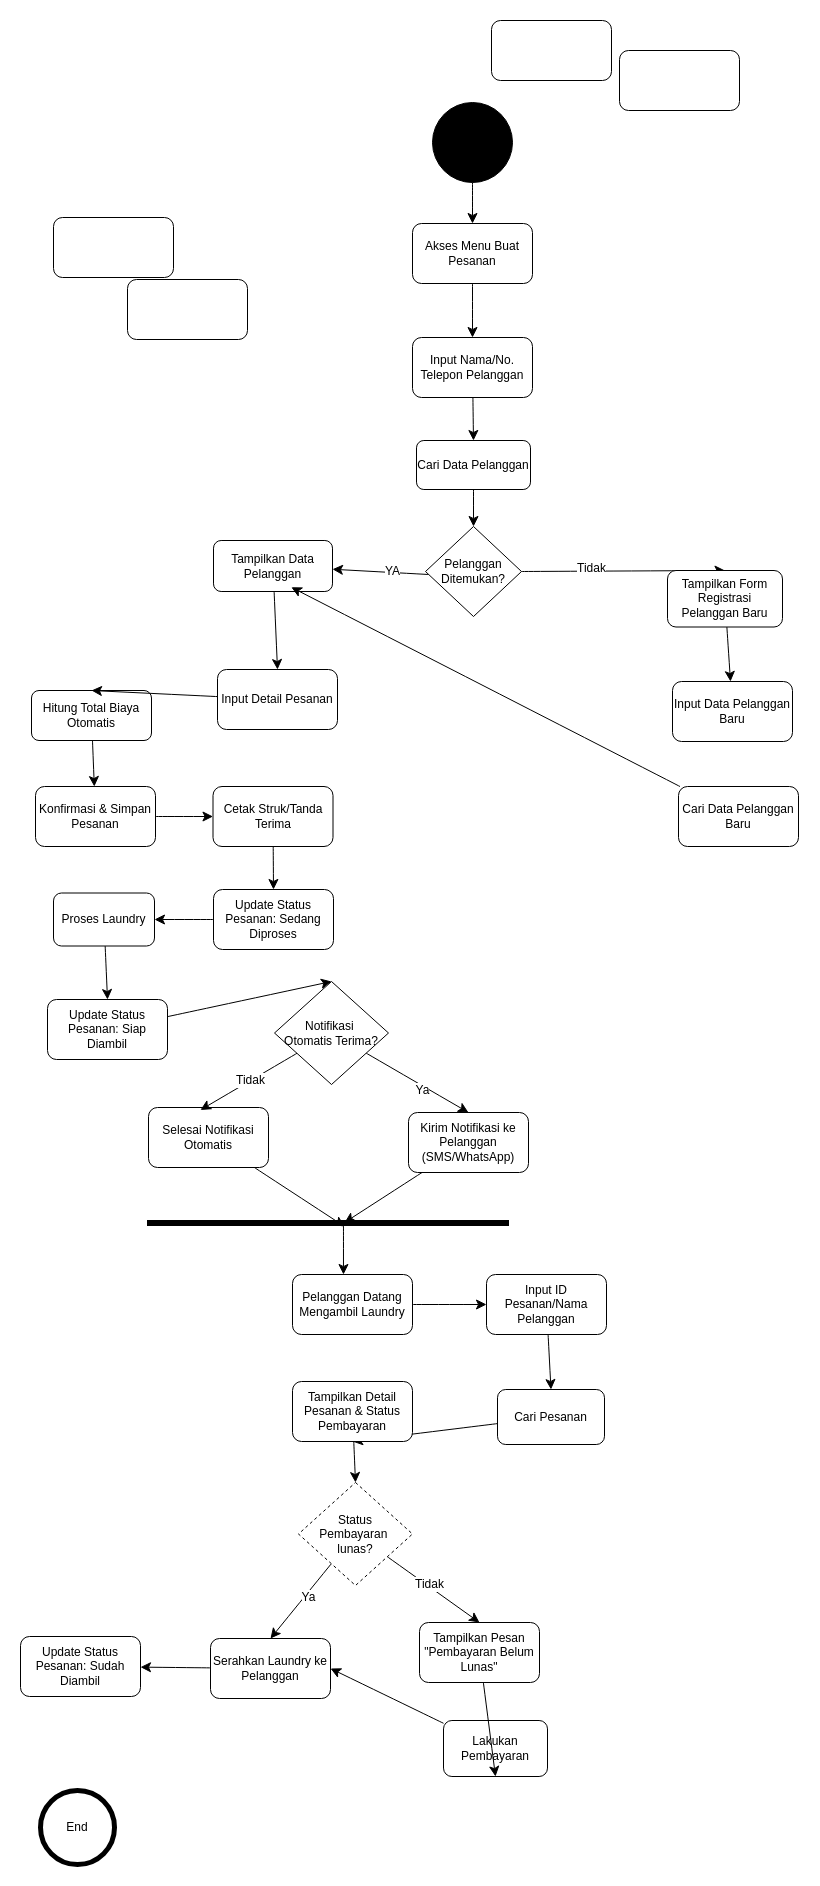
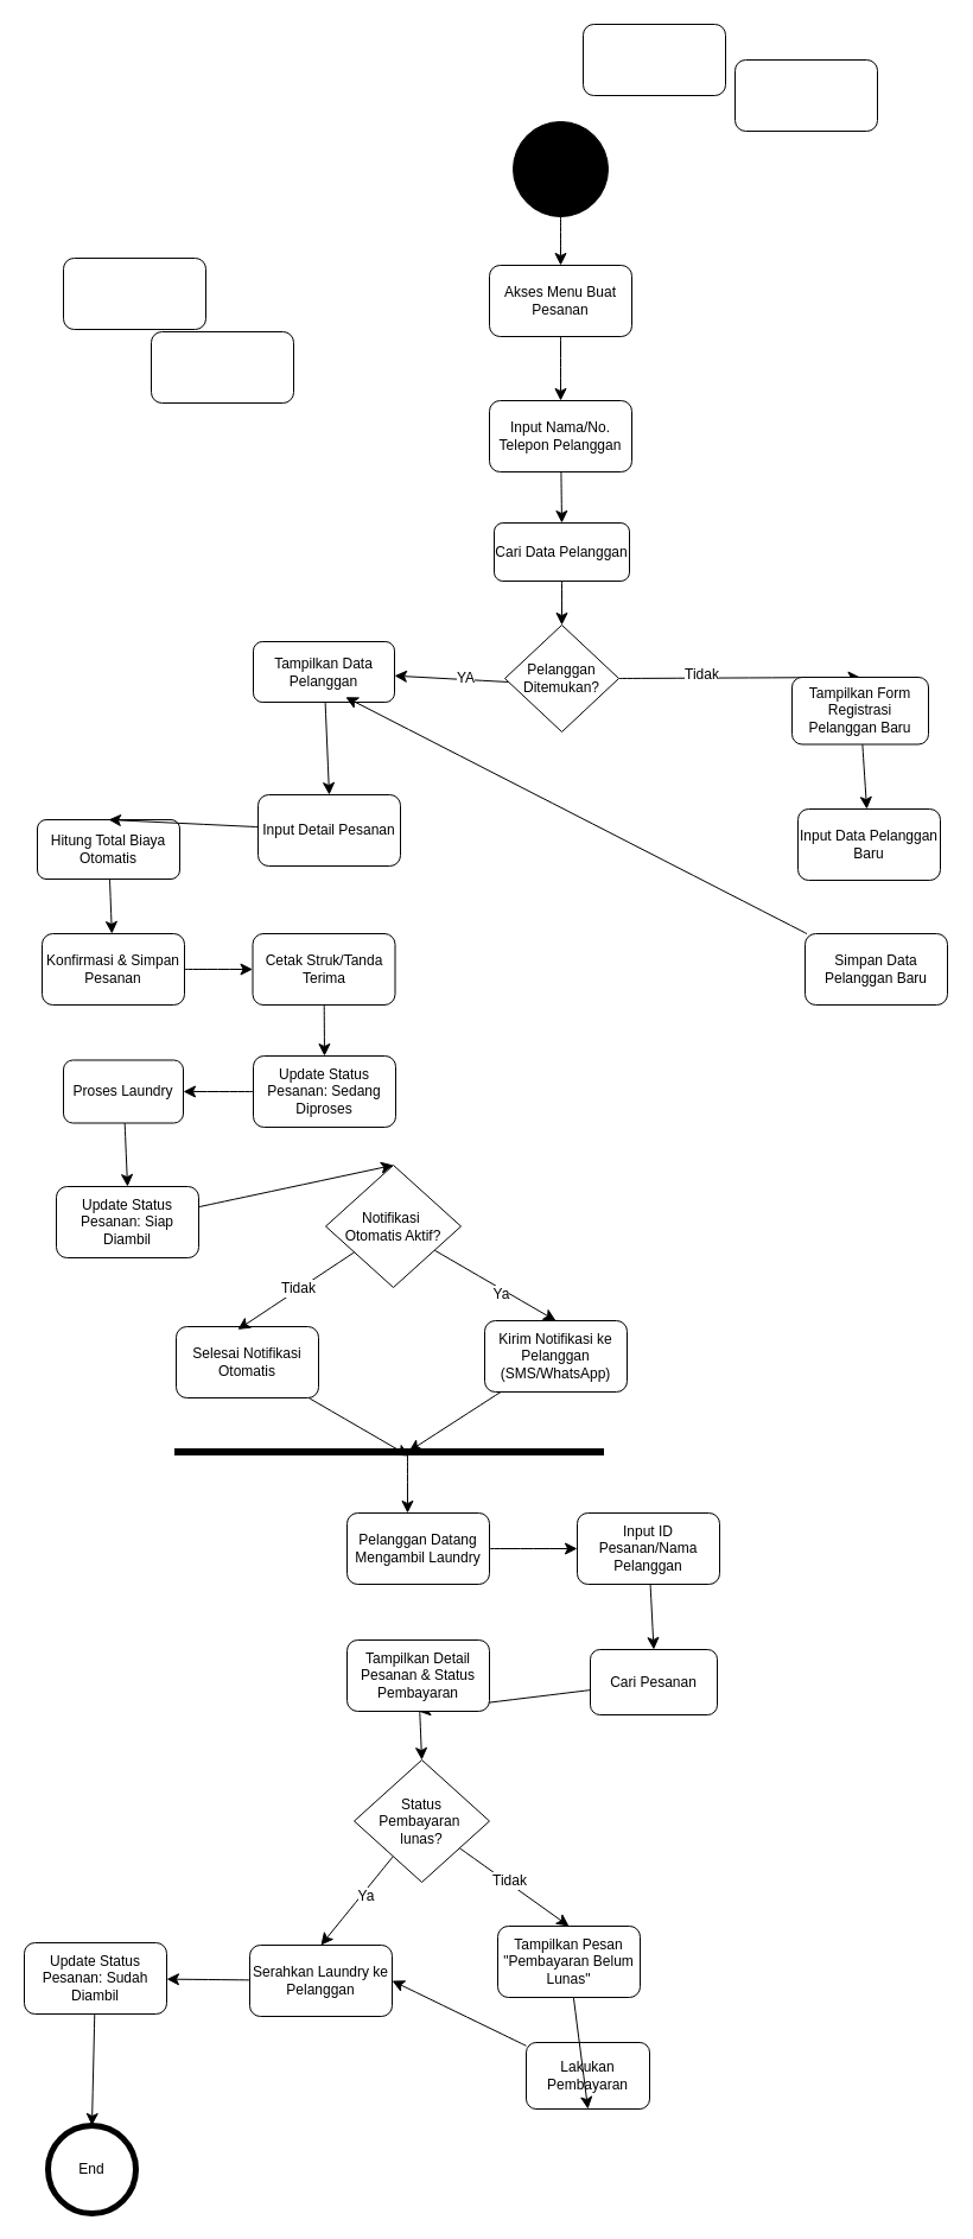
  <mxCell id="0" />
  <mxCell id="1" parent="0" />
  <mxCell id="2" style="edgeStyle=none;curved=1;rounded=0;orthogonalLoop=1;jettySize=auto;html=1;fontSize=12;startSize=8;endSize=8;" parent="1" source="3" target="16" edge="1"><mxGeometry relative="1" as="geometry" /></mxCell>
  <mxCell id="3" value="" style="ellipse;whiteSpace=wrap;html=1;aspect=fixed;strokeColor=#000000;fillColor=#000000;" parent="1" vertex="1"><mxGeometry x="432" y="102" width="80" height="80" as="geometry" /></mxCell>
  <mxCell id="4" style="edgeStyle=none;curved=1;rounded=0;orthogonalLoop=1;jettySize=auto;html=1;fontSize=12;startSize=8;endSize=8;" edge="1" parent="1" source="5" target="27"><mxGeometry relative="1" as="geometry" /></mxCell>
  <mxCell id="5" value="Hitung Total Biaya Otomatis" style="rounded=1;whiteSpace=wrap;html=1;" parent="1" vertex="1"><mxGeometry x="31" y="690" width="120" height="50" as="geometry" /></mxCell>
  <mxCell id="6" style="edgeStyle=none;curved=1;rounded=0;orthogonalLoop=1;jettySize=auto;html=1;fontSize=12;startSize=8;endSize=8;" parent="1" target="9" edge="1"><mxGeometry relative="1" as="geometry"><mxPoint x="428.031" y="574" as="sourcePoint" /></mxGeometry></mxCell>
  <mxCell id="7" value="YA" style="edgeLabel;html=1;align=center;verticalAlign=middle;resizable=0;points=[];fontSize=12;" parent="6" vertex="1" connectable="0"><mxGeometry x="-0.232" y="-2" relative="1" as="geometry"><mxPoint y="1" as="offset" /></mxGeometry></mxCell>
  <mxCell id="8" style="edgeStyle=none;curved=1;rounded=0;orthogonalLoop=1;jettySize=auto;html=1;entryX=0.5;entryY=0;entryDx=0;entryDy=0;fontSize=12;startSize=8;endSize=8;" parent="1" source="9" target="29" edge="1"><mxGeometry relative="1" as="geometry" /></mxCell>
  <mxCell id="9" value="Tampilkan Data Pelanggan" style="rounded=1;whiteSpace=wrap;html=1;" parent="1" vertex="1"><mxGeometry x="213" y="540" width="119" height="51" as="geometry" /></mxCell>
  <mxCell id="10" style="edgeStyle=none;curved=1;rounded=0;orthogonalLoop=1;jettySize=auto;html=1;entryX=0.5;entryY=0;entryDx=0;entryDy=0;fontSize=12;startSize=8;endSize=8;" parent="1" source="11" target="14" edge="1"><mxGeometry relative="1" as="geometry" /></mxCell>
  <mxCell id="11" value="Input Nama/No. Telepon Pelanggan" style="rounded=1;whiteSpace=wrap;html=1;" parent="1" vertex="1"><mxGeometry x="412" y="337" width="120" height="60" as="geometry" /></mxCell>
  <mxCell id="12" value="" style="rounded=1;whiteSpace=wrap;html=1;" parent="1" vertex="1"><mxGeometry x="491" y="20" width="120" height="60" as="geometry" /></mxCell>
  <mxCell id="13" style="edgeStyle=none;curved=1;rounded=0;orthogonalLoop=1;jettySize=auto;html=1;entryX=0.5;entryY=0;entryDx=0;entryDy=0;fontSize=12;startSize=8;endSize=8;" parent="1" source="14" target="20" edge="1"><mxGeometry relative="1" as="geometry" /></mxCell>
  <mxCell id="14" value="Cari Data Pelanggan" style="rounded=1;whiteSpace=wrap;html=1;" parent="1" vertex="1"><mxGeometry x="416" y="440" width="114" height="49" as="geometry" /></mxCell>
  <mxCell id="15" style="edgeStyle=none;curved=1;rounded=0;orthogonalLoop=1;jettySize=auto;html=1;entryX=0.5;entryY=0;entryDx=0;entryDy=0;fontSize=12;startSize=8;endSize=8;" parent="1" source="16" target="11" edge="1"><mxGeometry relative="1" as="geometry" /></mxCell>
  <mxCell id="16" value=" Akses Menu Buat Pesanan" style="rounded=1;whiteSpace=wrap;html=1;" parent="1" vertex="1"><mxGeometry x="412" y="223" width="120" height="60" as="geometry" /></mxCell>
  <mxCell id="17" value="" style="rounded=1;whiteSpace=wrap;html=1;" parent="1" vertex="1"><mxGeometry x="619" y="50" width="120" height="60" as="geometry" /></mxCell>
  <mxCell id="18" style="edgeStyle=none;curved=1;rounded=0;orthogonalLoop=1;jettySize=auto;html=1;entryX=0.5;entryY=0;entryDx=0;entryDy=0;fontSize=12;startSize=8;endSize=8;exitX=1;exitY=0.5;exitDx=0;exitDy=0;" parent="1" source="20" target="25" edge="1"><mxGeometry relative="1" as="geometry"><Array as="points" /></mxGeometry></mxCell>
  <mxCell id="19" value="Tidak" style="edgeLabel;html=1;align=center;verticalAlign=middle;resizable=0;points=[];fontSize=12;" parent="18" vertex="1" connectable="0"><mxGeometry x="-0.303" y="3" relative="1" as="geometry"><mxPoint x="-1" as="offset" /></mxGeometry></mxCell>
  <mxCell id="20" value="Pelanggan Ditemukan?" style="rhombus;whiteSpace=wrap;html=1;" parent="1" vertex="1"><mxGeometry x="425" y="526" width="96" height="90" as="geometry" /></mxCell>
  <mxCell id="21" style="edgeStyle=none;curved=1;rounded=0;orthogonalLoop=1;jettySize=auto;html=1;entryX=0.5;entryY=0;entryDx=0;entryDy=0;fontSize=12;startSize=8;endSize=8;" parent="1" source="23" target="41" edge="1"><mxGeometry relative="1" as="geometry" /></mxCell>
  <mxCell id="22" value="Ya" style="edgeLabel;html=1;align=center;verticalAlign=middle;resizable=0;points=[];fontSize=12;" parent="21" vertex="1" connectable="0"><mxGeometry x="0.125" y="-4" relative="1" as="geometry"><mxPoint as="offset" /></mxGeometry></mxCell>
- <mxCell id="23" value="&lt;div&gt;Notifikasi&amp;nbsp;&lt;/div&gt;&lt;div&gt;Otomatis Terima?&lt;/div&gt;" style="rhombus;whiteSpace=wrap;html=1;" parent="1" vertex="1"><mxGeometry x="274" y="981" width="114" height="103" as="geometry" /></mxCell>
+ <mxCell id="23" value="&lt;div&gt;Notifikasi&amp;nbsp;&lt;/div&gt;&lt;div&gt;Otomatis Aktif?&lt;/div&gt;" style="rhombus;whiteSpace=wrap;html=1;" parent="1" vertex="1"><mxGeometry x="274" y="981" width="114" height="103" as="geometry" /></mxCell>
  <mxCell id="24" style="edgeStyle=none;curved=1;rounded=0;orthogonalLoop=1;jettySize=auto;html=1;fontSize=12;startSize=8;endSize=8;" parent="1" source="25" target="31" edge="1"><mxGeometry relative="1" as="geometry" /></mxCell>
  <mxCell id="25" value="Tampilkan Form Registrasi Pelanggan Baru" style="rounded=1;whiteSpace=wrap;html=1;" parent="1" vertex="1"><mxGeometry x="667" y="570" width="115" height="56.5" as="geometry" /></mxCell>
  <mxCell id="26" style="edgeStyle=none;curved=1;rounded=0;orthogonalLoop=1;jettySize=auto;html=1;entryX=0;entryY=0.5;entryDx=0;entryDy=0;fontSize=12;startSize=8;endSize=8;" edge="1" parent="1" source="27" target="35"><mxGeometry relative="1" as="geometry" /></mxCell>
  <mxCell id="27" value=" Konfirmasi &amp;amp; Simpan Pesanan" style="rounded=1;whiteSpace=wrap;html=1;" parent="1" vertex="1"><mxGeometry x="35" y="786" width="120" height="60" as="geometry" /></mxCell>
  <mxCell id="28" style="edgeStyle=none;curved=1;rounded=0;orthogonalLoop=1;jettySize=auto;html=1;entryX=0.5;entryY=0;entryDx=0;entryDy=0;fontSize=12;startSize=8;endSize=8;" parent="1" source="29" target="5" edge="1"><mxGeometry relative="1" as="geometry" /></mxCell>
  <mxCell id="29" value="Input Detail Pesanan" style="rounded=1;whiteSpace=wrap;html=1;" parent="1" vertex="1"><mxGeometry x="217" y="669" width="120" height="60" as="geometry" /></mxCell>
- <mxCell id="30" value="Cari Data Pelanggan Baru" style="rounded=1;whiteSpace=wrap;html=1;" parent="1" vertex="1"><mxGeometry x="678" y="786" width="120" height="60" as="geometry" /></mxCell>
+ <mxCell id="30" value="Simpan Data Pelanggan Baru" style="rounded=1;whiteSpace=wrap;html=1;" parent="1" vertex="1"><mxGeometry x="678" y="786" width="120" height="60" as="geometry" /></mxCell>
  <mxCell id="31" value="Input Data Pelanggan Baru" style="rounded=1;whiteSpace=wrap;html=1;" parent="1" vertex="1"><mxGeometry x="672" y="681" width="120" height="60" as="geometry" /></mxCell>
  <mxCell id="32" style="edgeStyle=none;curved=1;rounded=0;orthogonalLoop=1;jettySize=auto;html=1;entryX=0.654;entryY=0.917;entryDx=0;entryDy=0;entryPerimeter=0;fontSize=12;startSize=8;endSize=8;" parent="1" source="30" target="9" edge="1"><mxGeometry relative="1" as="geometry" /></mxCell>
  <mxCell id="33" value="" style="rounded=1;whiteSpace=wrap;html=1;" parent="1" vertex="1"><mxGeometry x="53" y="217" width="120" height="60" as="geometry" /></mxCell>
  <mxCell id="34" style="edgeStyle=none;curved=1;rounded=0;orthogonalLoop=1;jettySize=auto;html=1;entryX=0.5;entryY=0;entryDx=0;entryDy=0;fontSize=12;startSize=8;endSize=8;" edge="1" parent="1" source="35" target="40"><mxGeometry relative="1" as="geometry" /></mxCell>
  <mxCell id="35" value="Cetak Struk/Tanda Terima" style="rounded=1;whiteSpace=wrap;html=1;" parent="1" vertex="1"><mxGeometry x="212.5" y="786" width="120" height="60" as="geometry" /></mxCell>
  <mxCell id="36" value="End" style="shape=ellipse;html=1;dashed=0;whiteSpace=wrap;aspect=fixed;strokeWidth=5;perimeter=ellipsePerimeter;" parent="1" vertex="1"><mxGeometry x="40" y="1790" width="74" height="74" as="geometry" /></mxCell>
  <mxCell id="37" style="edgeStyle=none;curved=1;rounded=0;orthogonalLoop=1;jettySize=auto;html=1;entryX=0.5;entryY=0;entryDx=0;entryDy=0;fontSize=12;startSize=8;endSize=8;" parent="1" source="38" target="46" edge="1"><mxGeometry relative="1" as="geometry" /></mxCell>
  <mxCell id="38" value="Proses Laundry" style="rounded=1;whiteSpace=wrap;html=1;" parent="1" vertex="1"><mxGeometry x="53" y="892.5" width="101" height="53" as="geometry" /></mxCell>
  <mxCell id="39" style="edgeStyle=none;curved=1;rounded=0;orthogonalLoop=1;jettySize=auto;html=1;entryX=1;entryY=0.5;entryDx=0;entryDy=0;fontSize=12;startSize=8;endSize=8;" edge="1" parent="1" source="40" target="38"><mxGeometry relative="1" as="geometry" /></mxCell>
  <mxCell id="40" value="Update Status Pesanan: Sedang Diproses" style="rounded=1;whiteSpace=wrap;html=1;" parent="1" vertex="1"><mxGeometry x="213" y="889" width="120" height="60" as="geometry" /></mxCell>
  <mxCell id="41" value="Kirim Notifikasi ke Pelanggan (SMS/WhatsApp)" style="rounded=1;whiteSpace=wrap;html=1;" parent="1" vertex="1"><mxGeometry x="408" y="1112" width="120" height="60" as="geometry" /></mxCell>
- <mxCell id="42" value="Selesai Notifikasi Otomatis" style="rounded=1;whiteSpace=wrap;html=1;" parent="1" vertex="1"><mxGeometry x="148" y="1107" width="120" height="60" as="geometry" /></mxCell>
+ <mxCell id="42" value="Selesai Notifikasi Otomatis" style="rounded=1;whiteSpace=wrap;html=1;" parent="1" vertex="1"><mxGeometry x="148" y="1117" width="120" height="60" as="geometry" /></mxCell>
  <mxCell id="43" style="edgeStyle=none;curved=1;rounded=0;orthogonalLoop=1;jettySize=auto;html=1;entryX=0.5;entryY=1;entryDx=0;entryDy=0;fontSize=12;startSize=8;endSize=8;" parent="1" source="44" target="60" edge="1"><mxGeometry relative="1" as="geometry" /></mxCell>
  <mxCell id="44" value="Cari Pesanan" style="rounded=1;whiteSpace=wrap;html=1;" parent="1" vertex="1"><mxGeometry x="497" y="1389" width="107" height="55" as="geometry" /></mxCell>
  <mxCell id="45" style="edgeStyle=none;curved=1;rounded=0;orthogonalLoop=1;jettySize=auto;html=1;entryX=0.5;entryY=0;entryDx=0;entryDy=0;fontSize=12;startSize=8;endSize=8;" edge="1" parent="1" source="46" target="23"><mxGeometry relative="1" as="geometry" /></mxCell>
  <mxCell id="46" value="Update Status Pesanan: Siap Diambil" style="rounded=1;whiteSpace=wrap;html=1;" parent="1" vertex="1"><mxGeometry x="47" y="999" width="120" height="60" as="geometry" /></mxCell>
  <mxCell id="47" style="edgeStyle=none;curved=1;rounded=0;orthogonalLoop=1;jettySize=auto;html=1;entryX=0.433;entryY=0.041;entryDx=0;entryDy=0;entryPerimeter=0;fontSize=12;startSize=8;endSize=8;" parent="1" source="23" target="42" edge="1"><mxGeometry relative="1" as="geometry" /></mxCell>
  <mxCell id="48" value="Tidak" style="edgeLabel;html=1;align=center;verticalAlign=middle;resizable=0;points=[];fontSize=12;" parent="47" vertex="1" connectable="0"><mxGeometry x="-0.029" y="-1" relative="1" as="geometry"><mxPoint as="offset" /></mxGeometry></mxCell>
  <mxCell id="49" style="edgeStyle=none;curved=1;rounded=0;orthogonalLoop=1;jettySize=auto;html=1;fontSize=12;startSize=8;endSize=8;" parent="1" source="50" target="56" edge="1"><mxGeometry relative="1" as="geometry" /></mxCell>
  <mxCell id="50" value="" style="html=1;points=[];perimeter=orthogonalPerimeter;fillColor=strokeColor;rotation=90;" parent="1" vertex="1"><mxGeometry x="325" y="1042" width="5" height="361" as="geometry" /></mxCell>
  <mxCell id="51" style="edgeStyle=none;curved=1;rounded=0;orthogonalLoop=1;jettySize=auto;html=1;entryX=0.4;entryY=0.454;entryDx=0;entryDy=0;entryPerimeter=0;fontSize=12;startSize=8;endSize=8;" parent="1" source="41" target="50" edge="1"><mxGeometry relative="1" as="geometry" /></mxCell>
  <mxCell id="52" style="edgeStyle=none;curved=1;rounded=0;orthogonalLoop=1;jettySize=auto;html=1;entryX=1.2;entryY=0.454;entryDx=0;entryDy=0;entryPerimeter=0;fontSize=12;startSize=8;endSize=8;" parent="1" source="42" target="50" edge="1"><mxGeometry relative="1" as="geometry" /></mxCell>
  <mxCell id="53" style="edgeStyle=none;curved=1;rounded=0;orthogonalLoop=1;jettySize=auto;html=1;entryX=0.5;entryY=0;entryDx=0;entryDy=0;fontSize=12;startSize=8;endSize=8;" edge="1" parent="1" source="54" target="44"><mxGeometry relative="1" as="geometry" /></mxCell>
  <mxCell id="54" value="Input ID Pesanan/Nama Pelanggan" style="rounded=1;whiteSpace=wrap;html=1;" parent="1" vertex="1"><mxGeometry x="486" y="1274" width="120" height="60" as="geometry" /></mxCell>
  <mxCell id="55" style="edgeStyle=none;curved=1;rounded=0;orthogonalLoop=1;jettySize=auto;html=1;fontSize=12;startSize=8;endSize=8;" parent="1" source="56" target="54" edge="1"><mxGeometry relative="1" as="geometry" /></mxCell>
  <mxCell id="56" value="Pelanggan Datang Mengambil Laundry" style="rounded=1;whiteSpace=wrap;html=1;" parent="1" vertex="1"><mxGeometry x="292" y="1274" width="120" height="60" as="geometry" /></mxCell>
  <mxCell id="57" style="edgeStyle=none;curved=1;rounded=0;orthogonalLoop=1;jettySize=auto;html=1;entryX=1;entryY=0.5;entryDx=0;entryDy=0;fontSize=12;startSize=8;endSize=8;" edge="1" parent="1" source="58" target="69"><mxGeometry relative="1" as="geometry" /></mxCell>
  <mxCell id="58" value="Lakukan Pembayaran" style="rounded=1;whiteSpace=wrap;html=1;" parent="1" vertex="1"><mxGeometry x="443" y="1720" width="104" height="56" as="geometry" /></mxCell>
  <mxCell id="59" style="edgeStyle=none;curved=1;rounded=0;orthogonalLoop=1;jettySize=auto;html=1;entryX=0.5;entryY=0;entryDx=0;entryDy=0;fontSize=12;startSize=8;endSize=8;" edge="1" parent="1" source="60" target="65"><mxGeometry relative="1" as="geometry" /></mxCell>
  <mxCell id="60" value="Tampilkan Detail Pesanan &amp;amp; Status Pembayaran" style="rounded=1;whiteSpace=wrap;html=1;" parent="1" vertex="1"><mxGeometry x="292" y="1381" width="120" height="60" as="geometry" /></mxCell>
  <mxCell id="61" style="edgeStyle=none;curved=1;rounded=0;orthogonalLoop=1;jettySize=auto;html=1;entryX=0.5;entryY=0;entryDx=0;entryDy=0;fontSize=12;startSize=8;endSize=8;" edge="1" parent="1" source="65" target="67"><mxGeometry relative="1" as="geometry" /></mxCell>
  <mxCell id="62" value="Tidak" style="edgeLabel;html=1;align=center;verticalAlign=middle;resizable=0;points=[];fontSize=12;" vertex="1" connectable="0" parent="61"><mxGeometry x="-0.131" y="1" relative="1" as="geometry"><mxPoint x="1" as="offset" /></mxGeometry></mxCell>
  <mxCell id="63" style="edgeStyle=none;curved=1;rounded=0;orthogonalLoop=1;jettySize=auto;html=1;entryX=0.5;entryY=0;entryDx=0;entryDy=0;fontSize=12;startSize=8;endSize=8;" edge="1" parent="1" source="65" target="69"><mxGeometry relative="1" as="geometry" /></mxCell>
  <mxCell id="64" value="Ya" style="edgeLabel;html=1;align=center;verticalAlign=middle;resizable=0;points=[];fontSize=12;" vertex="1" connectable="0" parent="63"><mxGeometry x="-0.173" y="3" relative="1" as="geometry"><mxPoint as="offset" /></mxGeometry></mxCell>
- <mxCell id="65" value="&lt;div&gt;Status&lt;/div&gt;&lt;div&gt;Pembayaran&amp;nbsp;&lt;/div&gt;&lt;div&gt;lunas?&lt;/div&gt;" style="rhombus;whiteSpace=wrap;html=1;dashed=1;" parent="1" vertex="1"><mxGeometry x="298" y="1482" width="114" height="103" as="geometry" /></mxCell>
+ <mxCell id="65" value="&lt;div&gt;Status&lt;/div&gt;&lt;div&gt;Pembayaran&amp;nbsp;&lt;/div&gt;&lt;div&gt;lunas?&lt;/div&gt;" style="rhombus;whiteSpace=wrap;html=1;" parent="1" vertex="1"><mxGeometry x="298" y="1482" width="114" height="103" as="geometry" /></mxCell>
  <mxCell id="66" style="edgeStyle=none;curved=1;rounded=0;orthogonalLoop=1;jettySize=auto;html=1;entryX=0.5;entryY=1;entryDx=0;entryDy=0;fontSize=12;startSize=8;endSize=8;" edge="1" parent="1" source="67" target="58"><mxGeometry relative="1" as="geometry" /></mxCell>
  <mxCell id="67" value="Tampilkan Pesan &quot;Pembayaran Belum Lunas&quot;" style="rounded=1;whiteSpace=wrap;html=1;" vertex="1" parent="1"><mxGeometry x="419" y="1622" width="120" height="60" as="geometry" /></mxCell>
  <mxCell id="68" style="edgeStyle=none;curved=1;rounded=0;orthogonalLoop=1;jettySize=auto;html=1;fontSize=12;startSize=8;endSize=8;" edge="1" parent="1" source="69" target="72"><mxGeometry relative="1" as="geometry" /></mxCell>
  <mxCell id="69" value="Serahkan Laundry ke Pelanggan" style="rounded=1;whiteSpace=wrap;html=1;" vertex="1" parent="1"><mxGeometry x="210" y="1638" width="120" height="60" as="geometry" /></mxCell>
  <mxCell id="70" value="" style="rounded=1;whiteSpace=wrap;html=1;" vertex="1" parent="1"><mxGeometry x="127" y="279" width="120" height="60" as="geometry" /></mxCell>
+ <mxCell id="71" style="edgeStyle=none;curved=1;rounded=0;orthogonalLoop=1;jettySize=auto;html=1;entryX=0.5;entryY=0;entryDx=0;entryDy=0;fontSize=12;startSize=8;endSize=8;" edge="1" parent="1" source="72" target="36"><mxGeometry relative="1" as="geometry" /></mxCell>
  <mxCell id="72" value="Update Status Pesanan: Sudah Diambil" style="rounded=1;whiteSpace=wrap;html=1;" vertex="1" parent="1"><mxGeometry x="20" y="1636" width="120" height="60" as="geometry" /></mxCell>
